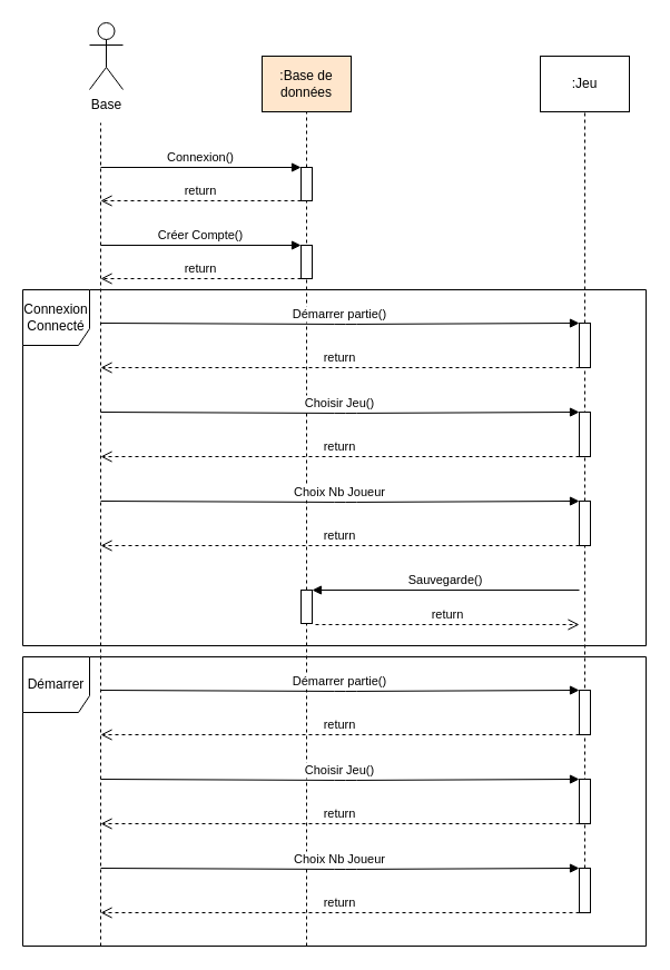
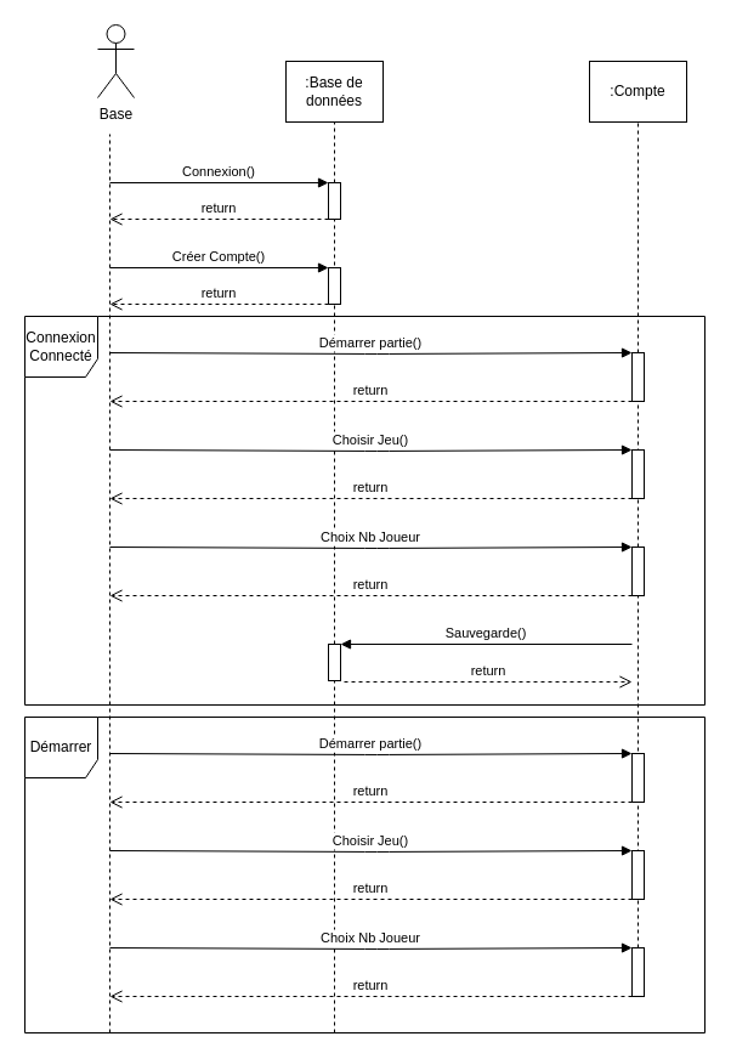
  <mxCell id="0" />
  <mxCell id="1" parent="0" />
  <mxCell id="2" value="Base" style="shape=umlActor;verticalLabelPosition=bottom;verticalAlign=top;html=1;outlineConnect=0;" parent="1" vertex="1"><mxGeometry x="80" y="20" width="30" height="60" as="geometry" /></mxCell>
  <mxCell id="3" value="Connexion()" style="verticalAlign=bottom;endArrow=block;entryX=0;entryY=0;shadow=0;strokeWidth=1;" parent="1" edge="1"><mxGeometry relative="1" as="geometry"><mxPoint x="90" y="150" as="sourcePoint" /><mxPoint x="270" y="150" as="targetPoint" /></mxGeometry></mxCell>
  <mxCell id="4" value="return" style="verticalAlign=bottom;endArrow=open;dashed=1;endSize=8;exitX=0;exitY=0.95;shadow=0;strokeWidth=1;" parent="1" edge="1"><mxGeometry relative="1" as="geometry"><mxPoint x="90" y="180" as="targetPoint" /><mxPoint x="270" y="180" as="sourcePoint" /></mxGeometry></mxCell>
  <mxCell id="5" value="" style="endArrow=none;dashed=1;html=1;" parent="1" edge="1"><mxGeometry width="50" height="50" relative="1" as="geometry"><mxPoint x="90" y="850" as="sourcePoint" /><mxPoint x="90" y="110" as="targetPoint" /></mxGeometry></mxCell>
  <mxCell id="6" value="" style="endArrow=none;dashed=1;html=1;" parent="1" source="7" edge="1"><mxGeometry width="50" height="50" relative="1" as="geometry"><mxPoint x="275" y="360" as="sourcePoint" /><mxPoint x="275" y="90" as="targetPoint" /></mxGeometry></mxCell>
  <mxCell id="7" value="" style="points=[];perimeter=orthogonalPerimeter;rounded=0;shadow=0;strokeWidth=1;" parent="1" vertex="1"><mxGeometry x="270" y="150" width="10" height="30" as="geometry" /></mxCell>
  <mxCell id="8" value="" style="endArrow=none;dashed=1;html=1;" parent="1" source="25" target="7" edge="1"><mxGeometry width="50" height="50" relative="1" as="geometry"><mxPoint x="275" y="670" as="sourcePoint" /><mxPoint x="275" y="90" as="targetPoint" /></mxGeometry></mxCell>
- <mxCell id="9" value=":Base de données" style="rounded=0;whiteSpace=wrap;html=1;fillColor=#ffe6cc;" parent="1" vertex="1"><mxGeometry x="235" y="50" width="80" height="50" as="geometry" /></mxCell>
+ <mxCell id="9" value=":Base de données" style="rounded=0;whiteSpace=wrap;html=1;" parent="1" vertex="1"><mxGeometry x="235" y="50" width="80" height="50" as="geometry" /></mxCell>
  <mxCell id="10" value="" style="endArrow=none;dashed=1;html=1;" parent="1" source="11" edge="1"><mxGeometry width="50" height="50" relative="1" as="geometry"><mxPoint x="525" y="360" as="sourcePoint" /><mxPoint x="525" y="90" as="targetPoint" /></mxGeometry></mxCell>
  <mxCell id="11" value="" style="points=[];perimeter=orthogonalPerimeter;rounded=0;shadow=0;strokeWidth=1;" parent="1" vertex="1"><mxGeometry x="520" y="290" width="10" height="40" as="geometry" /></mxCell>
  <mxCell id="12" value="" style="endArrow=none;dashed=1;html=1;" parent="1" target="11" edge="1"><mxGeometry width="50" height="50" relative="1" as="geometry"><mxPoint x="525" y="810" as="sourcePoint" /><mxPoint x="525" y="90" as="targetPoint" /></mxGeometry></mxCell>
- <mxCell id="13" value=":Jeu" style="rounded=0;whiteSpace=wrap;html=1;" parent="1" vertex="1"><mxGeometry x="485" y="50" width="80" height="50" as="geometry" /></mxCell>
+ <mxCell id="13" value=":Compte" style="rounded=0;whiteSpace=wrap;html=1;" parent="1" vertex="1"><mxGeometry x="485" y="50" width="80" height="50" as="geometry" /></mxCell>
  <mxCell id="14" value="Créer Compte()" style="verticalAlign=bottom;endArrow=block;entryX=0;entryY=0;shadow=0;strokeWidth=1;" parent="1" edge="1"><mxGeometry relative="1" as="geometry"><mxPoint x="90" y="220" as="sourcePoint" /><mxPoint x="270" y="220" as="targetPoint" /></mxGeometry></mxCell>
  <mxCell id="15" value="return" style="verticalAlign=bottom;endArrow=open;dashed=1;endSize=8;exitX=0;exitY=0.95;shadow=0;strokeWidth=1;" parent="1" edge="1"><mxGeometry relative="1" as="geometry"><mxPoint x="90" y="250" as="targetPoint" /><mxPoint x="270" y="250" as="sourcePoint" /></mxGeometry></mxCell>
  <mxCell id="16" value="" style="points=[];perimeter=orthogonalPerimeter;rounded=0;shadow=0;strokeWidth=1;" parent="1" vertex="1"><mxGeometry x="270" y="220" width="10" height="30" as="geometry" /></mxCell>
  <mxCell id="17" value="Démarrer partie()" style="verticalAlign=bottom;endArrow=block;entryX=0;entryY=0;shadow=0;strokeWidth=1;entryDx=0;entryDy=0;entryPerimeter=0;" parent="1" target="11" edge="1"><mxGeometry relative="1" as="geometry"><mxPoint x="90" y="290" as="sourcePoint" /><mxPoint x="270" y="290" as="targetPoint" /><Array as="points"><mxPoint x="310" y="291" /></Array><mxPoint as="offset" /></mxGeometry></mxCell>
  <mxCell id="18" value="return" style="verticalAlign=bottom;endArrow=open;dashed=1;endSize=8;exitX=0;exitY=1;shadow=0;strokeWidth=1;exitDx=0;exitDy=0;exitPerimeter=0;" parent="1" source="11" edge="1"><mxGeometry relative="1" as="geometry"><mxPoint x="90" y="330" as="targetPoint" /><mxPoint x="270" y="320" as="sourcePoint" /></mxGeometry></mxCell>
  <mxCell id="19" value="" style="points=[];perimeter=orthogonalPerimeter;rounded=0;shadow=0;strokeWidth=1;" parent="1" vertex="1"><mxGeometry x="520" y="370" width="10" height="40" as="geometry" /></mxCell>
  <mxCell id="20" value="Choisir Jeu()" style="verticalAlign=bottom;endArrow=block;entryX=0;entryY=0;shadow=0;strokeWidth=1;entryDx=0;entryDy=0;entryPerimeter=0;" parent="1" target="19" edge="1"><mxGeometry relative="1" as="geometry"><mxPoint x="90" y="370" as="sourcePoint" /><mxPoint x="270" y="370" as="targetPoint" /><Array as="points"><mxPoint x="310" y="371" /></Array><mxPoint as="offset" /></mxGeometry></mxCell>
  <mxCell id="21" value="return" style="verticalAlign=bottom;endArrow=open;dashed=1;endSize=8;exitX=0;exitY=1;shadow=0;strokeWidth=1;exitDx=0;exitDy=0;exitPerimeter=0;" parent="1" source="19" edge="1"><mxGeometry relative="1" as="geometry"><mxPoint x="90" y="410" as="targetPoint" /><mxPoint x="270" y="400" as="sourcePoint" /></mxGeometry></mxCell>
  <mxCell id="22" value="" style="points=[];perimeter=orthogonalPerimeter;rounded=0;shadow=0;strokeWidth=1;" parent="1" vertex="1"><mxGeometry x="520" y="450" width="10" height="40" as="geometry" /></mxCell>
  <mxCell id="23" value="Choix Nb Joueur" style="verticalAlign=bottom;endArrow=block;entryX=0;entryY=0;shadow=0;strokeWidth=1;entryDx=0;entryDy=0;entryPerimeter=0;" parent="1" target="22" edge="1"><mxGeometry relative="1" as="geometry"><mxPoint x="90" y="450" as="sourcePoint" /><mxPoint x="270" y="450" as="targetPoint" /><Array as="points"><mxPoint x="310" y="451" /></Array><mxPoint as="offset" /></mxGeometry></mxCell>
  <mxCell id="24" value="return" style="verticalAlign=bottom;endArrow=open;dashed=1;endSize=8;exitX=0;exitY=1;shadow=0;strokeWidth=1;exitDx=0;exitDy=0;exitPerimeter=0;" parent="1" source="22" edge="1"><mxGeometry relative="1" as="geometry"><mxPoint x="90" y="490" as="targetPoint" /><mxPoint x="270" y="480" as="sourcePoint" /></mxGeometry></mxCell>
  <mxCell id="25" value="" style="points=[];perimeter=orthogonalPerimeter;rounded=0;shadow=0;strokeWidth=1;" parent="1" vertex="1"><mxGeometry x="270" y="530" width="10" height="30" as="geometry" /></mxCell>
  <mxCell id="26" value="" style="endArrow=none;dashed=1;html=1;" parent="1" target="25" edge="1"><mxGeometry width="50" height="50" relative="1" as="geometry"><mxPoint x="275" y="850" as="sourcePoint" /><mxPoint x="275" y="180" as="targetPoint" /></mxGeometry></mxCell>
  <mxCell id="27" value="return" style="verticalAlign=bottom;endArrow=open;dashed=1;endSize=8;exitX=1.3;exitY=1.033;shadow=0;strokeWidth=1;exitDx=0;exitDy=0;exitPerimeter=0;" parent="1" source="25" edge="1"><mxGeometry relative="1" as="geometry"><mxPoint x="520" y="561" as="targetPoint" /><mxPoint x="530" y="500" as="sourcePoint" /></mxGeometry></mxCell>
  <mxCell id="28" value="Sauvegarde()" style="verticalAlign=bottom;endArrow=block;entryX=1;entryY=0;shadow=0;strokeWidth=1;entryDx=0;entryDy=0;entryPerimeter=0;" parent="1" target="25" edge="1"><mxGeometry relative="1" as="geometry"><mxPoint x="520" y="530" as="sourcePoint" /><mxPoint x="530" y="460" as="targetPoint" /><Array as="points" /><mxPoint as="offset" /></mxGeometry></mxCell>
  <mxCell id="29" value="Connexion Connecté" style="shape=umlFrame;whiteSpace=wrap;html=1;fillColor=none;width=60;height=50;" parent="1" vertex="1"><mxGeometry x="20" y="260" width="560" height="320" as="geometry" /></mxCell>
  <mxCell id="30" value="" style="points=[];perimeter=orthogonalPerimeter;rounded=0;shadow=0;strokeWidth=1;" parent="1" vertex="1"><mxGeometry x="520" y="620" width="10" height="40" as="geometry" /></mxCell>
  <mxCell id="31" value="Démarrer partie()" style="verticalAlign=bottom;endArrow=block;entryX=0;entryY=0;shadow=0;strokeWidth=1;entryDx=0;entryDy=0;entryPerimeter=0;" parent="1" target="30" edge="1"><mxGeometry relative="1" as="geometry"><mxPoint x="90" y="620" as="sourcePoint" /><mxPoint x="270" y="620" as="targetPoint" /><Array as="points"><mxPoint x="310" y="621" /></Array><mxPoint as="offset" /></mxGeometry></mxCell>
  <mxCell id="32" value="return" style="verticalAlign=bottom;endArrow=open;dashed=1;endSize=8;exitX=0;exitY=1;shadow=0;strokeWidth=1;exitDx=0;exitDy=0;exitPerimeter=0;" parent="1" source="30" edge="1"><mxGeometry relative="1" as="geometry"><mxPoint x="90" y="660" as="targetPoint" /><mxPoint x="270" y="650" as="sourcePoint" /></mxGeometry></mxCell>
  <mxCell id="33" value="" style="points=[];perimeter=orthogonalPerimeter;rounded=0;shadow=0;strokeWidth=1;" parent="1" vertex="1"><mxGeometry x="520" y="700" width="10" height="40" as="geometry" /></mxCell>
  <mxCell id="34" value="Choisir Jeu()" style="verticalAlign=bottom;endArrow=block;entryX=0;entryY=0;shadow=0;strokeWidth=1;entryDx=0;entryDy=0;entryPerimeter=0;" parent="1" target="33" edge="1"><mxGeometry relative="1" as="geometry"><mxPoint x="90" y="700" as="sourcePoint" /><mxPoint x="270" y="700" as="targetPoint" /><Array as="points"><mxPoint x="310" y="701" /></Array><mxPoint as="offset" /></mxGeometry></mxCell>
  <mxCell id="35" value="return" style="verticalAlign=bottom;endArrow=open;dashed=1;endSize=8;exitX=0;exitY=1;shadow=0;strokeWidth=1;exitDx=0;exitDy=0;exitPerimeter=0;" parent="1" source="33" edge="1"><mxGeometry relative="1" as="geometry"><mxPoint x="90" y="740" as="targetPoint" /><mxPoint x="270" y="730" as="sourcePoint" /></mxGeometry></mxCell>
  <mxCell id="36" value="" style="points=[];perimeter=orthogonalPerimeter;rounded=0;shadow=0;strokeWidth=1;" parent="1" vertex="1"><mxGeometry x="520" y="780" width="10" height="40" as="geometry" /></mxCell>
  <mxCell id="37" value="Choix Nb Joueur" style="verticalAlign=bottom;endArrow=block;entryX=0;entryY=0;shadow=0;strokeWidth=1;entryDx=0;entryDy=0;entryPerimeter=0;" parent="1" target="36" edge="1"><mxGeometry relative="1" as="geometry"><mxPoint x="90" y="780" as="sourcePoint" /><mxPoint x="270" y="780" as="targetPoint" /><Array as="points"><mxPoint x="310" y="781" /></Array><mxPoint as="offset" /></mxGeometry></mxCell>
  <mxCell id="38" value="return" style="verticalAlign=bottom;endArrow=open;dashed=1;endSize=8;exitX=0;exitY=1;shadow=0;strokeWidth=1;exitDx=0;exitDy=0;exitPerimeter=0;" parent="1" source="36" edge="1"><mxGeometry relative="1" as="geometry"><mxPoint x="90" y="820" as="targetPoint" /><mxPoint x="270" y="810" as="sourcePoint" /></mxGeometry></mxCell>
  <mxCell id="39" value="Démarrer" style="shape=umlFrame;whiteSpace=wrap;html=1;fillColor=none;width=60;height=50;" parent="1" vertex="1"><mxGeometry x="20" y="590" width="560" height="260" as="geometry" /></mxCell>
